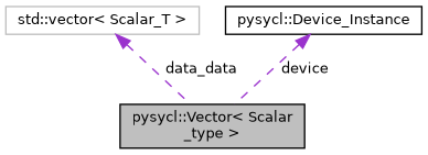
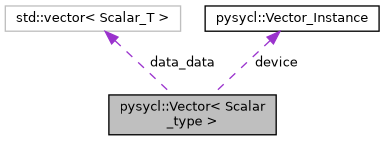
  digraph {
    node [color=black fontname=Helvetica fontsize=10 shape=record]
    edge [color=darkorchid3 dir=back fontname=Helvetica fontsize=10 labelfontname=Helvetica labelfontsize=10 style=dashed]
    n1 [fillcolor=grey75 fontcolor=black height=0.2 label="pysycl::Vector\< Scalar\l_type \>" style=filled width=0.4]
    n2 [color=grey75 height=0.2 label="std::vector\< Scalar_T \>" width=0.4]
-   n3 [height=0.2 label="pysycl::Device_Instance" width=0.4]
+   n3 [height=0.2 label="pysycl::Vector_Instance" width=0.4]
    n2 -> n1 [label=" data_data"]
    n3 -> n1 [label=" device"]
  }
